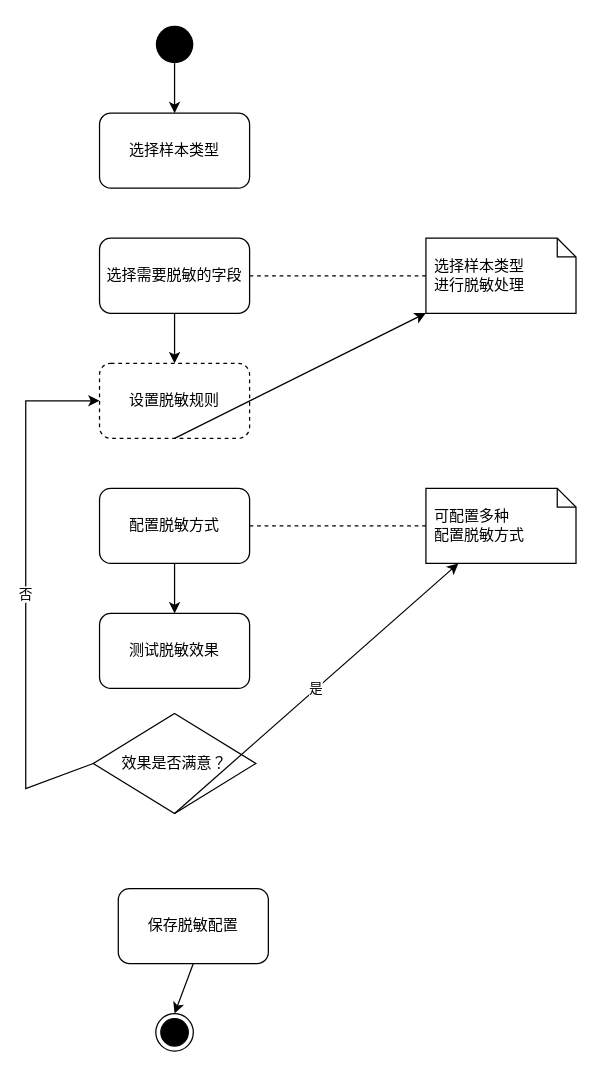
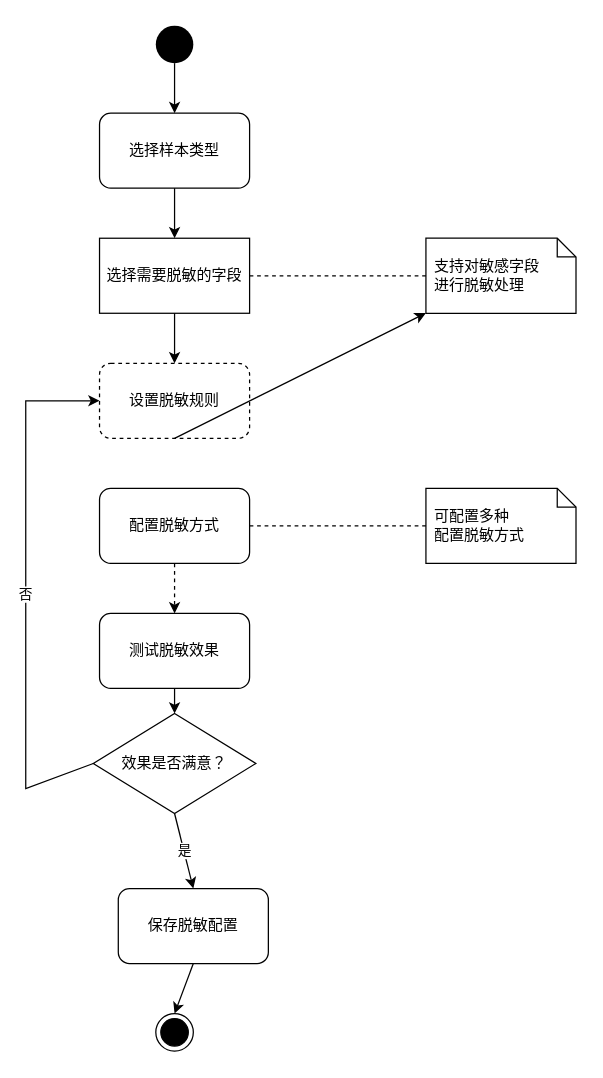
  <mxCell id="0" />
  <mxCell id="1" parent="0" />
  <mxCell id="2" value="" style="ellipse;fillColor=#000000;strokeColor=none;html=1;" vertex="1" parent="1"><mxGeometry x="124" y="20" width="30" height="30" as="geometry" /></mxCell>
  <mxCell id="3" value="选择样本类型" style="rounded=1;whiteSpace=wrap;html=1;" vertex="1" parent="1"><mxGeometry x="79" y="90" width="120" height="60" as="geometry" /></mxCell>
- <mxCell id="4" value="选择需要脱敏的字段" style="rounded=1;whiteSpace=wrap;html=1;" vertex="1" parent="1"><mxGeometry x="79" y="190" width="120" height="60" as="geometry" /></mxCell>
+ <mxCell id="4" value="选择需要脱敏的字段" style="whiteSpace=wrap;html=1;rounded=0;" vertex="1" parent="1"><mxGeometry x="79" y="190" width="120" height="60" as="geometry" /></mxCell>
  <mxCell id="5" value="设置脱敏规则" style="rounded=1;whiteSpace=wrap;html=1;dashed=1;" vertex="1" parent="1"><mxGeometry x="79" y="290" width="120" height="60" as="geometry" /></mxCell>
  <mxCell id="6" value="配置脱敏方式" style="rounded=1;whiteSpace=wrap;html=1;" vertex="1" parent="1"><mxGeometry x="79" y="390" width="120" height="60" as="geometry" /></mxCell>
  <mxCell id="7" value="测试脱敏效果" style="rounded=1;whiteSpace=wrap;html=1;" vertex="1" parent="1"><mxGeometry x="79" y="490" width="120" height="60" as="geometry" /></mxCell>
  <mxCell id="8" value="效果是否满意？" style="rhombus;whiteSpace=wrap;html=1;" vertex="1" parent="1"><mxGeometry x="74" y="570" width="130" height="80" as="geometry" /></mxCell>
  <mxCell id="9" value="保存脱敏配置" style="rounded=1;whiteSpace=wrap;html=1;" vertex="1" parent="1"><mxGeometry x="94" y="710" width="120" height="60" as="geometry" /></mxCell>
  <mxCell id="10" value="" style="ellipse;html=1;shape=endState;fillColor=#000000;strokeColor=#000000;" vertex="1" parent="1"><mxGeometry x="124" y="810" width="30" height="30" as="geometry" /></mxCell>
  <mxCell id="11" value="" style="endArrow=classic;html=1;rounded=0;exitX=0.5;exitY=1;exitDx=0;exitDy=0;entryX=0.5;entryY=0;entryDx=0;entryDy=0;" edge="1" parent="1" source="2" target="3"><mxGeometry width="50" height="50" relative="1" as="geometry" /></mxCell>
+ <mxCell id="12" value="" style="endArrow=classic;html=1;rounded=0;exitX=0.5;exitY=1;exitDx=0;exitDy=0;entryX=0.5;entryY=0;entryDx=0;entryDy=0;" edge="1" parent="1" source="3" target="4"><mxGeometry width="50" height="50" relative="1" as="geometry" /></mxCell>
  <mxCell id="13" value="" style="endArrow=classic;html=1;rounded=0;exitX=0.5;exitY=1;exitDx=0;exitDy=0;entryX=0.5;entryY=0;entryDx=0;entryDy=0;" edge="1" parent="1" source="4" target="5"><mxGeometry width="50" height="50" relative="1" as="geometry" /></mxCell>
  <mxCell id="14" value="" style="endArrow=classic;html=1;rounded=0;exitX=0.5;exitY=1;exitDx=0;exitDy=0;" edge="1" parent="1" source="5" target="20"><mxGeometry width="50" height="50" relative="1" as="geometry" /></mxCell>
- <mxCell id="15" value="" style="endArrow=classic;html=1;rounded=0;exitX=0.5;exitY=1;exitDx=0;exitDy=0;entryX=0.5;entryY=0;entryDx=0;entryDy=0;" edge="1" parent="1" source="6" target="7"><mxGeometry width="50" height="50" relative="1" as="geometry" /></mxCell>
- <mxCell id="17" value="是" style="endArrow=classic;html=1;rounded=0;exitX=0.5;exitY=1;exitDx=0;exitDy=0;" edge="1" parent="1" source="8" target="21"><mxGeometry relative="1" as="geometry" /></mxCell>
+ <mxCell id="15" value="" style="endArrow=classic;html=1;rounded=0;exitX=0.5;exitY=1;exitDx=0;exitDy=0;entryX=0.5;entryY=0;entryDx=0;entryDy=0;dashed=1;" edge="1" parent="1" source="6" target="7"><mxGeometry width="50" height="50" relative="1" as="geometry" /></mxCell>
+ <mxCell id="16" value="" style="endArrow=classic;html=1;rounded=0;exitX=0.5;exitY=1;exitDx=0;exitDy=0;entryX=0.5;entryY=0;entryDx=0;entryDy=0;" edge="1" parent="1" source="7" target="8"><mxGeometry width="50" height="50" relative="1" as="geometry" /></mxCell>
+ <mxCell id="17" value="是" style="endArrow=classic;html=1;rounded=0;exitX=0.5;exitY=1;exitDx=0;exitDy=0;entryX=0.5;entryY=0;entryDx=0;entryDy=0;" edge="1" parent="1" source="8" target="9"><mxGeometry relative="1" as="geometry" /></mxCell>
  <mxCell id="18" value="否" style="endArrow=classic;html=1;rounded=0;exitX=0;exitY=0.5;exitDx=0;exitDy=0;entryX=0;entryY=0.5;entryDx=0;entryDy=0;" edge="1" parent="1" source="8" target="5"><mxGeometry relative="1" as="geometry"><Array as="points"><mxPoint x="20" y="630" /><mxPoint x="20" y="320" /></Array></mxGeometry></mxCell>
  <mxCell id="19" value="" style="endArrow=classic;html=1;rounded=0;exitX=0.5;exitY=1;exitDx=0;exitDy=0;entryX=0.5;entryY=0;entryDx=0;entryDy=0;" edge="1" parent="1" source="9" target="10"><mxGeometry width="50" height="50" relative="1" as="geometry" /></mxCell>
- <mxCell id="20" value="选择样本类型&#10;进行脱敏处理" style="shape=note;size=15;align=left;spacingLeft=5;html=1;whiteSpace=wrap;" vertex="1" parent="1"><mxGeometry x="340" y="190" width="120" height="60" as="geometry" /></mxCell>
+ <mxCell id="20" value="支持对敏感字段&#10;进行脱敏处理" style="shape=note;size=15;align=left;spacingLeft=5;html=1;whiteSpace=wrap;" vertex="1" parent="1"><mxGeometry x="340" y="190" width="120" height="60" as="geometry" /></mxCell>
  <mxCell id="21" value="可配置多种&#10;配置脱敏方式" style="shape=note;size=15;align=left;spacingLeft=5;html=1;whiteSpace=wrap;" vertex="1" parent="1"><mxGeometry x="340" y="390" width="120" height="60" as="geometry" /></mxCell>
  <mxCell id="22" value="" style="endArrow=none;dashed=1;html=1;rounded=0;exitX=1;exitY=0.5;exitDx=0;exitDy=0;entryX=0;entryY=0.5;entryDx=0;entryDy=0;entryPerimeter=0;" edge="1" parent="1" source="4" target="20"><mxGeometry width="50" height="50" relative="1" as="geometry" /></mxCell>
  <mxCell id="23" value="" style="endArrow=none;dashed=1;html=1;rounded=0;exitX=1;exitY=0.5;exitDx=0;exitDy=0;entryX=0;entryY=0.5;entryDx=0;entryDy=0;entryPerimeter=0;" edge="1" parent="1" source="6" target="21"><mxGeometry width="50" height="50" relative="1" as="geometry" /></mxCell>
